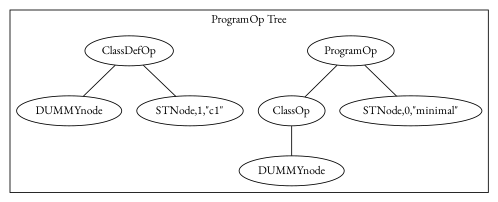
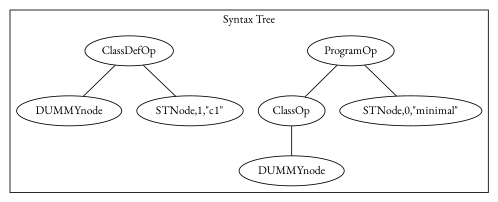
  graph {
    fontname="EB Garamond"
    node [fontname="EB Garamond"]
    edge [fontname="EB Garamond"]
    n1 [label=ProgramOp]
    n2 [label=ClassOp]
    n3 [label="STNode,0,\"minimal\""]
    n4 [label=DUMMYnode]
    n5 [label=ClassDefOp]
    n6 [label=DUMMYnode]
    n7 [label="STNode,1,\"c1\""]
    subgraph cluster_1 {
-     label="ProgramOp Tree"
+     label="Syntax Tree"
      n1
      n2
      n3
      n4
      n5
      n6
      n7
    }
    n1 -- n2
    n1 -- n3
    n2 -- n4
    n5 -- n6
    n5 -- n7
  }
